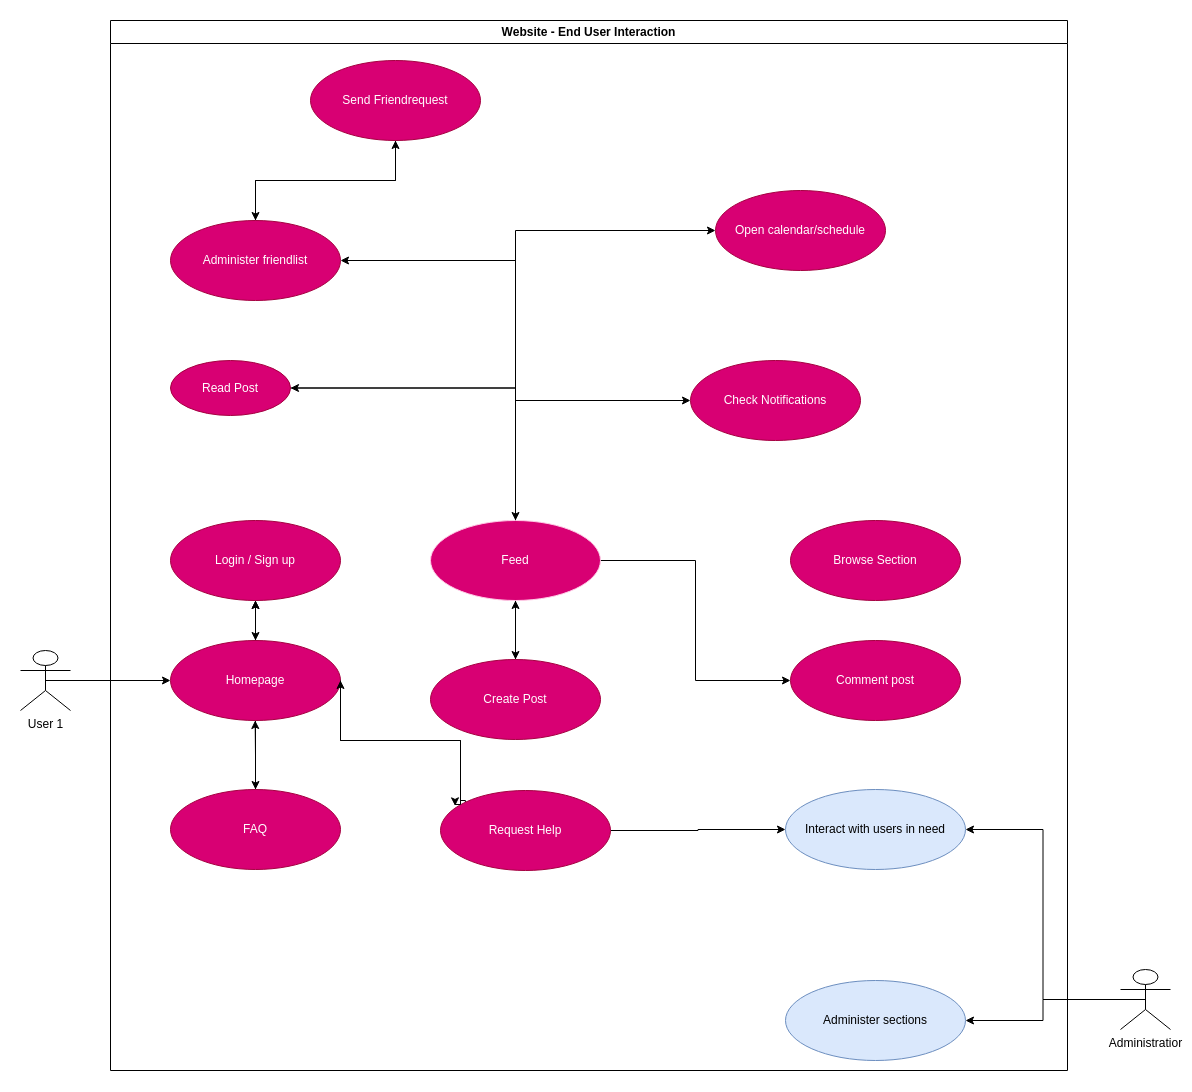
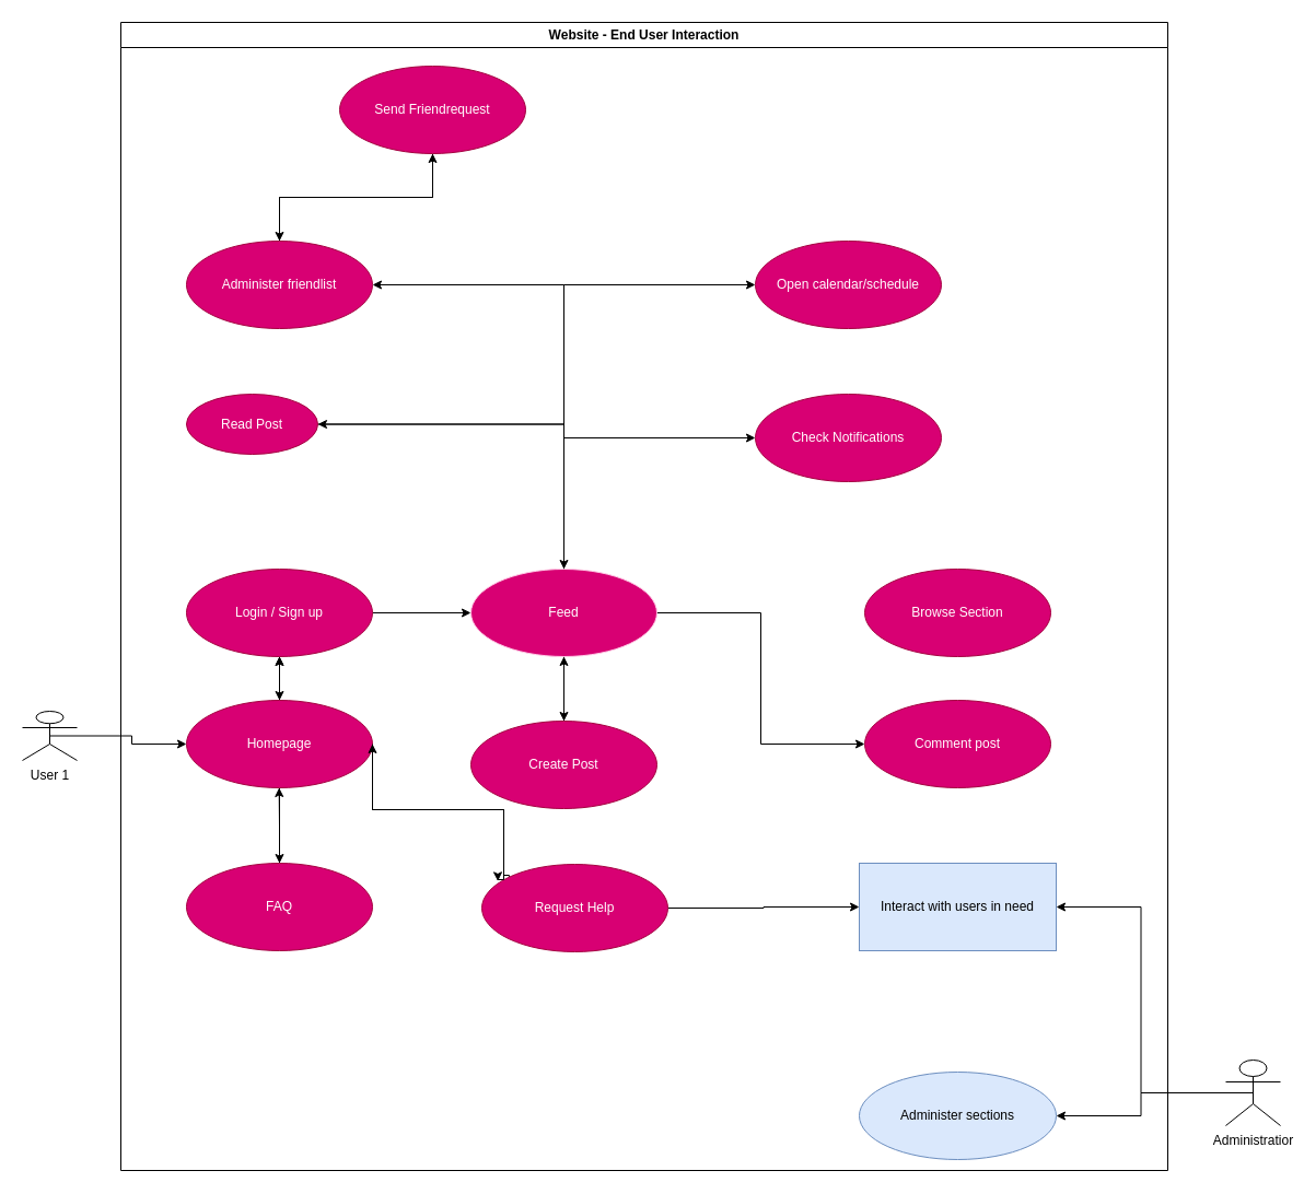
  <mxCell id="0" />
  <mxCell id="1" parent="0" />
  <mxCell id="2" value="Website - End User Interaction" style="swimlane;whiteSpace=wrap;movable=1;resizable=1;rotatable=1;deletable=1;editable=1;locked=0;connectable=1;" parent="1" vertex="1"><mxGeometry x="110" y="20" width="957" height="1050" as="geometry" /></mxCell>
  <mxCell id="3" style="edgeStyle=orthogonalEdgeStyle;rounded=0;orthogonalLoop=1;jettySize=auto;html=1;exitX=0.5;exitY=1;exitDx=0;exitDy=0;entryX=0.5;entryY=0;entryDx=0;entryDy=0;" parent="2" source="5" target="9" edge="1"><mxGeometry relative="1" as="geometry" /></mxCell>
+ <mxCell id="4" style="edgeStyle=orthogonalEdgeStyle;rounded=0;orthogonalLoop=1;jettySize=auto;html=1;exitX=1;exitY=0.5;exitDx=0;exitDy=0;entryX=0;entryY=0.5;entryDx=0;entryDy=0;" parent="2" source="5" target="18" edge="1"><mxGeometry relative="1" as="geometry" /></mxCell>
  <mxCell id="5" value="Login / Sign up" style="ellipse;whiteSpace=wrap;html=1;fillColor=#d80073;fontColor=#ffffff;strokeColor=#A50040;movable=1;resizable=1;rotatable=1;deletable=1;editable=1;locked=0;connectable=1;" parent="2" vertex="1"><mxGeometry x="60" y="500" width="170" height="80" as="geometry" /></mxCell>
  <mxCell id="6" style="edgeStyle=orthogonalEdgeStyle;rounded=0;orthogonalLoop=1;jettySize=auto;html=1;exitX=0.5;exitY=0;exitDx=0;exitDy=0;entryX=0.5;entryY=1;entryDx=0;entryDy=0;" parent="2" source="9" target="5" edge="1"><mxGeometry relative="1" as="geometry" /></mxCell>
  <mxCell id="7" value="" style="edgeStyle=orthogonalEdgeStyle;rounded=0;orthogonalLoop=1;jettySize=auto;html=1;" parent="2" source="9" target="5" edge="1"><mxGeometry relative="1" as="geometry"><Array as="points"><mxPoint x="145" y="620" /><mxPoint x="145" y="620" /></Array></mxGeometry></mxCell>
  <mxCell id="8" style="edgeStyle=orthogonalEdgeStyle;rounded=0;orthogonalLoop=1;jettySize=auto;html=1;exitX=0.5;exitY=1;exitDx=0;exitDy=0;" parent="2" source="9" target="23" edge="1"><mxGeometry relative="1" as="geometry" /></mxCell>
  <mxCell id="9" value="Homepage" style="ellipse;whiteSpace=wrap;html=1;fillColor=#d80073;fontColor=#ffffff;strokeColor=#A50040;movable=1;resizable=1;rotatable=1;deletable=1;editable=1;locked=0;connectable=1;" parent="2" vertex="1"><mxGeometry x="60" y="620" width="170" height="80" as="geometry" /></mxCell>
  <mxCell id="10" style="edgeStyle=orthogonalEdgeStyle;rounded=0;orthogonalLoop=1;jettySize=auto;html=1;exitX=0.5;exitY=0;exitDx=0;exitDy=0;entryX=0.5;entryY=1;entryDx=0;entryDy=0;" edge="1" parent="2" source="11" target="18"><mxGeometry relative="1" as="geometry" /></mxCell>
  <mxCell id="11" value="Create Post" style="ellipse;whiteSpace=wrap;html=1;fillColor=#d80073;fontColor=#ffffff;strokeColor=#A50040;movable=1;resizable=1;rotatable=1;deletable=1;editable=1;locked=0;connectable=1;" parent="2" vertex="1"><mxGeometry x="320" y="639" width="170" height="80" as="geometry" /></mxCell>
  <mxCell id="12" style="edgeStyle=orthogonalEdgeStyle;rounded=0;orthogonalLoop=1;jettySize=auto;html=1;exitX=0.5;exitY=1;exitDx=0;exitDy=0;entryX=0.5;entryY=0;entryDx=0;entryDy=0;" parent="2" source="18" target="11" edge="1"><mxGeometry relative="1" as="geometry" /></mxCell>
  <mxCell id="13" style="edgeStyle=orthogonalEdgeStyle;rounded=0;orthogonalLoop=1;jettySize=auto;html=1;exitX=1;exitY=0.5;exitDx=0;exitDy=0;entryX=0;entryY=0.5;entryDx=0;entryDy=0;" parent="2" source="18" target="19" edge="1"><mxGeometry relative="1" as="geometry" /></mxCell>
  <mxCell id="14" style="edgeStyle=orthogonalEdgeStyle;rounded=0;orthogonalLoop=1;jettySize=auto;html=1;exitX=0.5;exitY=0;exitDx=0;exitDy=0;entryX=1;entryY=0.5;entryDx=0;entryDy=0;" edge="1" parent="2" source="18" target="31"><mxGeometry relative="1" as="geometry" /></mxCell>
  <mxCell id="15" style="edgeStyle=orthogonalEdgeStyle;rounded=0;orthogonalLoop=1;jettySize=auto;html=1;exitX=0.5;exitY=0;exitDx=0;exitDy=0;entryX=0;entryY=0.5;entryDx=0;entryDy=0;" edge="1" parent="2" source="18" target="32"><mxGeometry relative="1" as="geometry" /></mxCell>
  <mxCell id="16" style="edgeStyle=orthogonalEdgeStyle;rounded=0;orthogonalLoop=1;jettySize=auto;html=1;exitX=0.5;exitY=0;exitDx=0;exitDy=0;entryX=1;entryY=0.5;entryDx=0;entryDy=0;" edge="1" parent="2" source="18" target="34"><mxGeometry relative="1" as="geometry" /></mxCell>
  <mxCell id="17" style="edgeStyle=orthogonalEdgeStyle;rounded=0;orthogonalLoop=1;jettySize=auto;html=1;exitX=0.5;exitY=0;exitDx=0;exitDy=0;entryX=0;entryY=0.5;entryDx=0;entryDy=0;" edge="1" parent="2" source="18" target="35"><mxGeometry relative="1" as="geometry" /></mxCell>
  <mxCell id="18" value="Feed" style="ellipse;whiteSpace=wrap;html=1;fillColor=#d80073;strokeColor=#FFCCE6;movable=1;resizable=1;rotatable=1;deletable=1;editable=1;locked=0;connectable=1;fontColor=#ffffff;" parent="2" vertex="1"><mxGeometry x="320" y="500" width="170" height="80" as="geometry" /></mxCell>
  <mxCell id="19" value="Comment post" style="ellipse;whiteSpace=wrap;html=1;fillColor=#d80073;fontColor=#ffffff;strokeColor=#A50040;movable=1;resizable=1;rotatable=1;deletable=1;editable=1;locked=0;connectable=1;" parent="2" vertex="1"><mxGeometry x="680" y="620" width="170" height="80" as="geometry" /></mxCell>
  <mxCell id="20" value="Browse Section" style="ellipse;whiteSpace=wrap;html=1;fillColor=#d80073;fontColor=#ffffff;strokeColor=#A50040;movable=1;resizable=1;rotatable=1;deletable=1;editable=1;locked=0;connectable=1;" parent="2" vertex="1"><mxGeometry x="680" y="500" width="170" height="80" as="geometry" /></mxCell>
  <mxCell id="21" style="edgeStyle=orthogonalEdgeStyle;rounded=0;orthogonalLoop=1;jettySize=auto;html=1;exitX=0.5;exitY=1;exitDx=0;exitDy=0;" parent="2" source="9" target="9" edge="1"><mxGeometry relative="1" as="geometry" /></mxCell>
  <mxCell id="22" style="edgeStyle=orthogonalEdgeStyle;rounded=0;orthogonalLoop=1;jettySize=auto;html=1;exitX=0.5;exitY=0;exitDx=0;exitDy=0;" parent="2" source="23" edge="1"><mxGeometry relative="1" as="geometry"><mxPoint x="144.667" y="700" as="targetPoint" /></mxGeometry></mxCell>
  <mxCell id="23" value="FAQ" style="ellipse;whiteSpace=wrap;html=1;fillColor=#d80073;fontColor=#ffffff;strokeColor=#A50040;movable=1;resizable=1;rotatable=1;deletable=1;editable=1;locked=0;connectable=1;" parent="2" vertex="1"><mxGeometry x="60" y="769" width="170" height="80" as="geometry" /></mxCell>
  <mxCell id="24" style="edgeStyle=orthogonalEdgeStyle;rounded=0;orthogonalLoop=1;jettySize=auto;html=1;exitX=0;exitY=0;exitDx=0;exitDy=0;entryX=1;entryY=0.5;entryDx=0;entryDy=0;" parent="2" source="26" target="9" edge="1"><mxGeometry relative="1" as="geometry"><Array as="points"><mxPoint x="350" y="780" /><mxPoint x="350" y="720" /><mxPoint x="230" y="720" /></Array></mxGeometry></mxCell>
  <mxCell id="25" style="edgeStyle=orthogonalEdgeStyle;rounded=0;orthogonalLoop=1;jettySize=auto;html=1;exitX=1;exitY=0.5;exitDx=0;exitDy=0;entryX=0;entryY=0.5;entryDx=0;entryDy=0;" parent="2" source="26" target="28" edge="1"><mxGeometry relative="1" as="geometry" /></mxCell>
  <mxCell id="26" value="Request Help" style="ellipse;whiteSpace=wrap;html=1;fillColor=#d80073;fontColor=#ffffff;strokeColor=#A50040;movable=1;resizable=1;rotatable=1;deletable=1;editable=1;locked=0;connectable=1;" parent="2" vertex="1"><mxGeometry x="330" y="770" width="170" height="80" as="geometry" /></mxCell>
  <mxCell id="27" style="edgeStyle=orthogonalEdgeStyle;rounded=0;orthogonalLoop=1;jettySize=auto;html=1;exitX=1;exitY=0.5;exitDx=0;exitDy=0;entryX=0.086;entryY=0.192;entryDx=0;entryDy=0;entryPerimeter=0;" parent="2" source="9" target="26" edge="1"><mxGeometry relative="1" as="geometry"><Array as="points"><mxPoint x="230" y="720" /><mxPoint x="350" y="720" /><mxPoint x="350" y="784" /></Array></mxGeometry></mxCell>
- <mxCell id="28" value="Interact with users in need" style="ellipse;whiteSpace=wrap;html=1;fillColor=#dae8fc;strokeColor=#6c8ebf;movable=1;resizable=1;rotatable=1;deletable=1;editable=1;locked=0;connectable=1;" parent="2" vertex="1"><mxGeometry x="675" y="769" width="180" height="80" as="geometry" /></mxCell>
+ <mxCell id="28" value="Interact with users in need" style="whiteSpace=wrap;html=1;fillColor=#dae8fc;strokeColor=#6c8ebf;movable=1;resizable=1;rotatable=1;deletable=1;editable=1;locked=0;connectable=1;rounded=0;" parent="2" vertex="1"><mxGeometry x="675" y="769" width="180" height="80" as="geometry" /></mxCell>
  <mxCell id="29" value="Administer sections" style="ellipse;whiteSpace=wrap;html=1;fillColor=#dae8fc;strokeColor=#6c8ebf;movable=1;resizable=1;rotatable=1;deletable=1;editable=1;locked=0;connectable=1;" parent="2" vertex="1"><mxGeometry x="675" y="960" width="180" height="80" as="geometry" /></mxCell>
  <mxCell id="30" style="edgeStyle=orthogonalEdgeStyle;rounded=0;orthogonalLoop=1;jettySize=auto;html=1;exitX=1;exitY=0.5;exitDx=0;exitDy=0;" edge="1" parent="2" source="31" target="18"><mxGeometry relative="1" as="geometry" /></mxCell>
  <mxCell id="31" value="Read Post" style="ellipse;whiteSpace=wrap;html=1;fillColor=#d80073;fontColor=#ffffff;strokeColor=#A50040;movable=1;resizable=1;rotatable=1;deletable=1;editable=1;locked=0;connectable=1;" vertex="1" parent="2"><mxGeometry x="60" y="340" width="120" height="55" as="geometry" /></mxCell>
  <mxCell id="32" value="Check Notifications" style="ellipse;whiteSpace=wrap;html=1;fillColor=#d80073;fontColor=#ffffff;strokeColor=#A50040;movable=1;resizable=1;rotatable=1;deletable=1;editable=1;locked=0;connectable=1;" vertex="1" parent="2"><mxGeometry x="580" y="340" width="170" height="80" as="geometry" /></mxCell>
  <mxCell id="33" style="edgeStyle=orthogonalEdgeStyle;rounded=0;orthogonalLoop=1;jettySize=auto;html=1;exitX=0.5;exitY=0;exitDx=0;exitDy=0;entryX=0.5;entryY=1;entryDx=0;entryDy=0;" edge="1" parent="2" source="34" target="37"><mxGeometry relative="1" as="geometry" /></mxCell>
  <mxCell id="34" value="Administer friendlist" style="ellipse;whiteSpace=wrap;html=1;fillColor=#d80073;fontColor=#ffffff;strokeColor=#A50040;movable=1;resizable=1;rotatable=1;deletable=1;editable=1;locked=0;connectable=1;" vertex="1" parent="2"><mxGeometry x="60" y="200" width="170" height="80" as="geometry" /></mxCell>
- <mxCell id="35" value="Open calendar/schedule" style="ellipse;whiteSpace=wrap;html=1;fillColor=#d80073;fontColor=#ffffff;strokeColor=#A50040;movable=1;resizable=1;rotatable=1;deletable=1;editable=1;locked=0;connectable=1;" vertex="1" parent="2"><mxGeometry x="605" y="170" width="170" height="80" as="geometry" /></mxCell>
+ <mxCell id="35" value="Open calendar/schedule" style="ellipse;whiteSpace=wrap;html=1;fillColor=#d80073;fontColor=#ffffff;strokeColor=#A50040;movable=1;resizable=1;rotatable=1;deletable=1;editable=1;locked=0;connectable=1;" vertex="1" parent="2"><mxGeometry x="580" y="200" width="170" height="80" as="geometry" /></mxCell>
  <mxCell id="36" style="edgeStyle=orthogonalEdgeStyle;rounded=0;orthogonalLoop=1;jettySize=auto;html=1;exitX=0.5;exitY=1;exitDx=0;exitDy=0;entryX=0.5;entryY=0;entryDx=0;entryDy=0;" edge="1" parent="2" source="37" target="34"><mxGeometry relative="1" as="geometry" /></mxCell>
  <mxCell id="37" value="&lt;div&gt;Send Friendrequest&lt;/div&gt;" style="ellipse;whiteSpace=wrap;html=1;fillColor=#d80073;fontColor=#ffffff;strokeColor=#A50040;movable=1;resizable=1;rotatable=1;deletable=1;editable=1;locked=0;connectable=1;" vertex="1" parent="2"><mxGeometry x="200" y="40" width="170" height="80" as="geometry" /></mxCell>
  <mxCell id="38" style="edgeStyle=orthogonalEdgeStyle;rounded=0;orthogonalLoop=1;jettySize=auto;html=1;exitX=0.5;exitY=0.5;exitDx=0;exitDy=0;exitPerimeter=0;entryX=0;entryY=0.5;entryDx=0;entryDy=0;" parent="1" source="39" target="9" edge="1"><mxGeometry relative="1" as="geometry" /></mxCell>
- <mxCell id="39" value="User 1" style="shape=umlActor;verticalLabelPosition=bottom;verticalAlign=top;html=1;outlineConnect=0;" parent="1" vertex="1"><mxGeometry x="20" y="650" width="50" height="60" as="geometry" /></mxCell>
+ <mxCell id="39" value="User 1" style="shape=umlActor;verticalLabelPosition=bottom;verticalAlign=top;html=1;outlineConnect=0;" parent="1" vertex="1"><mxGeometry x="20" y="650" width="50" height="45" as="geometry" /></mxCell>
  <mxCell id="40" style="edgeStyle=orthogonalEdgeStyle;rounded=0;orthogonalLoop=1;jettySize=auto;html=1;exitX=0.5;exitY=0.5;exitDx=0;exitDy=0;exitPerimeter=0;entryX=1;entryY=0.5;entryDx=0;entryDy=0;" parent="1" source="42" target="28" edge="1"><mxGeometry relative="1" as="geometry" /></mxCell>
  <mxCell id="41" style="edgeStyle=orthogonalEdgeStyle;rounded=0;orthogonalLoop=1;jettySize=auto;html=1;exitX=0.5;exitY=0.5;exitDx=0;exitDy=0;exitPerimeter=0;entryX=1;entryY=0.5;entryDx=0;entryDy=0;" parent="1" source="42" target="29" edge="1"><mxGeometry relative="1" as="geometry" /></mxCell>
  <mxCell id="42" value="Administratior" style="shape=umlActor;verticalLabelPosition=bottom;verticalAlign=top;html=1;outlineConnect=0;" parent="1" vertex="1"><mxGeometry x="1120" y="969" width="50" height="60" as="geometry" /></mxCell>
